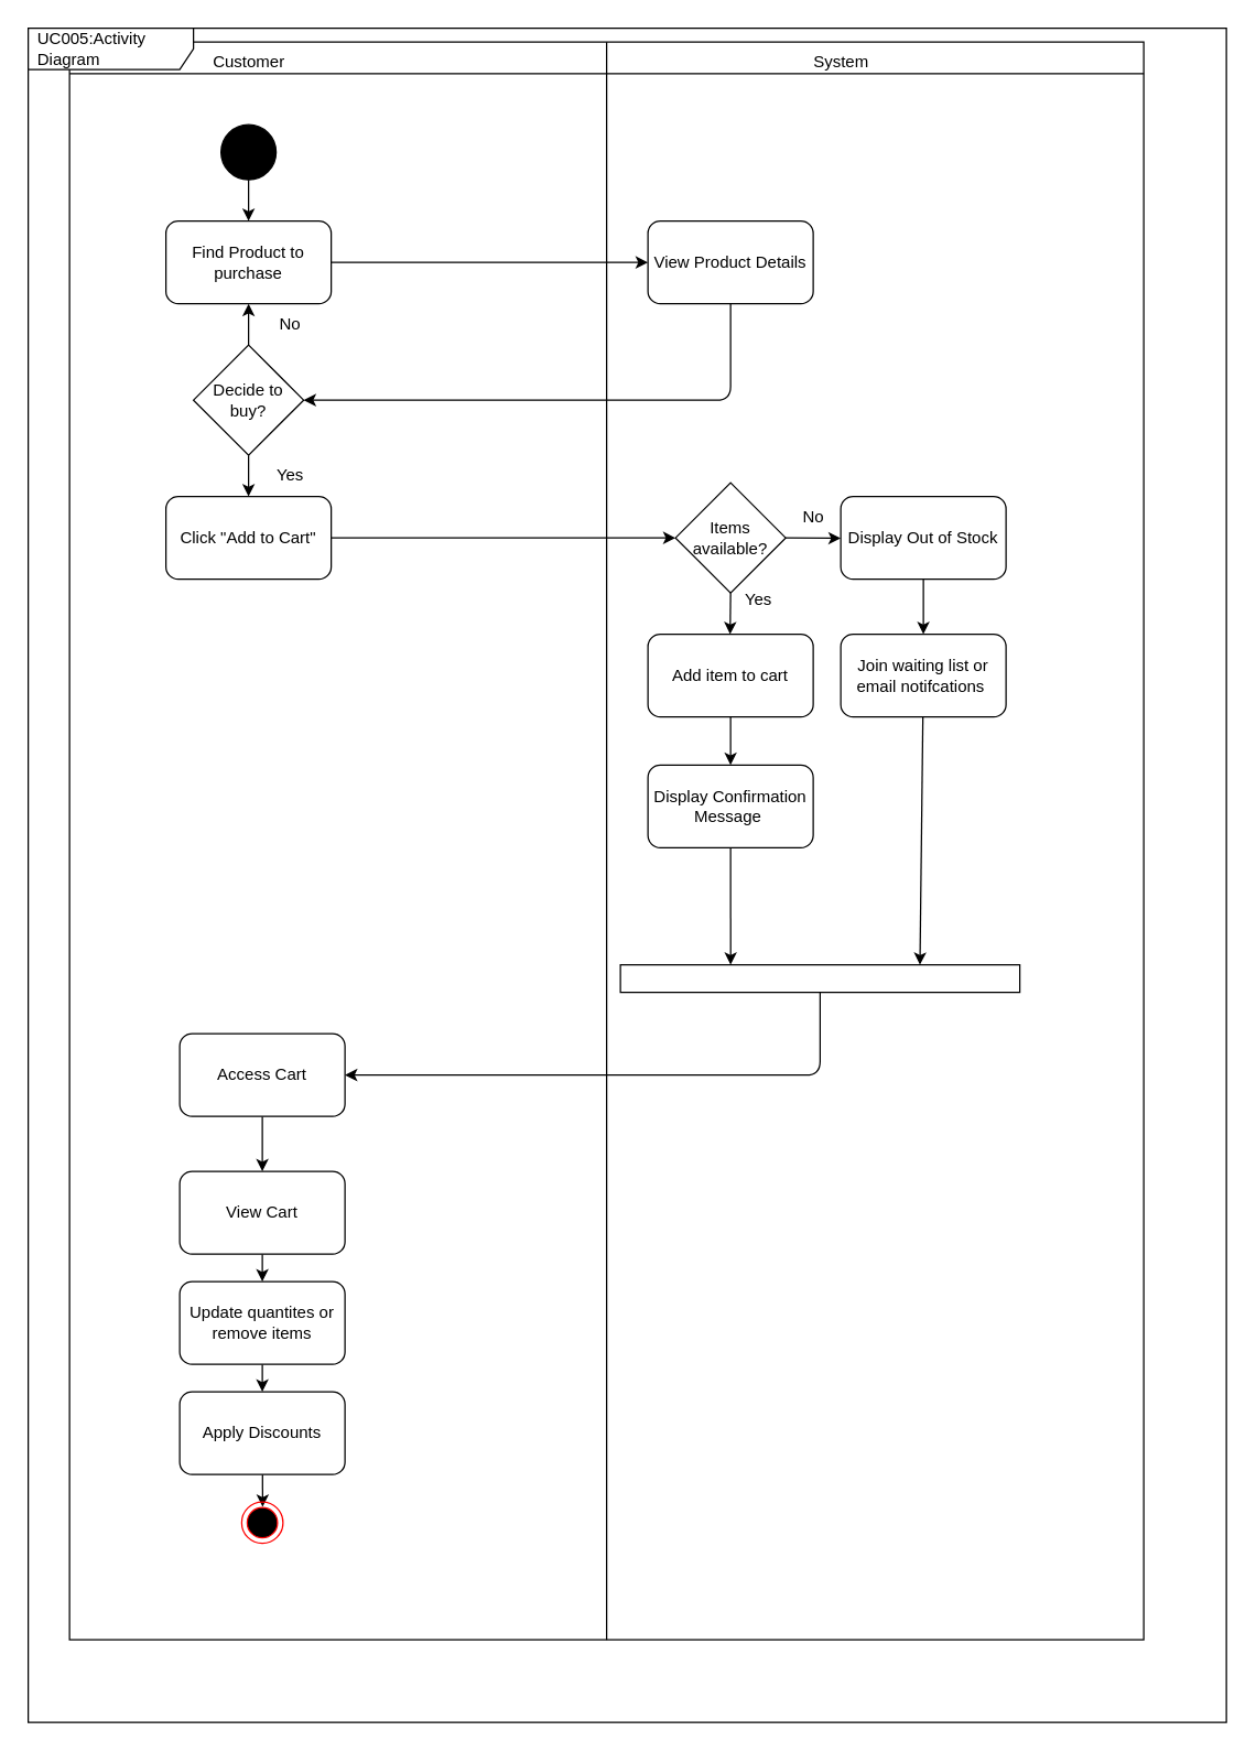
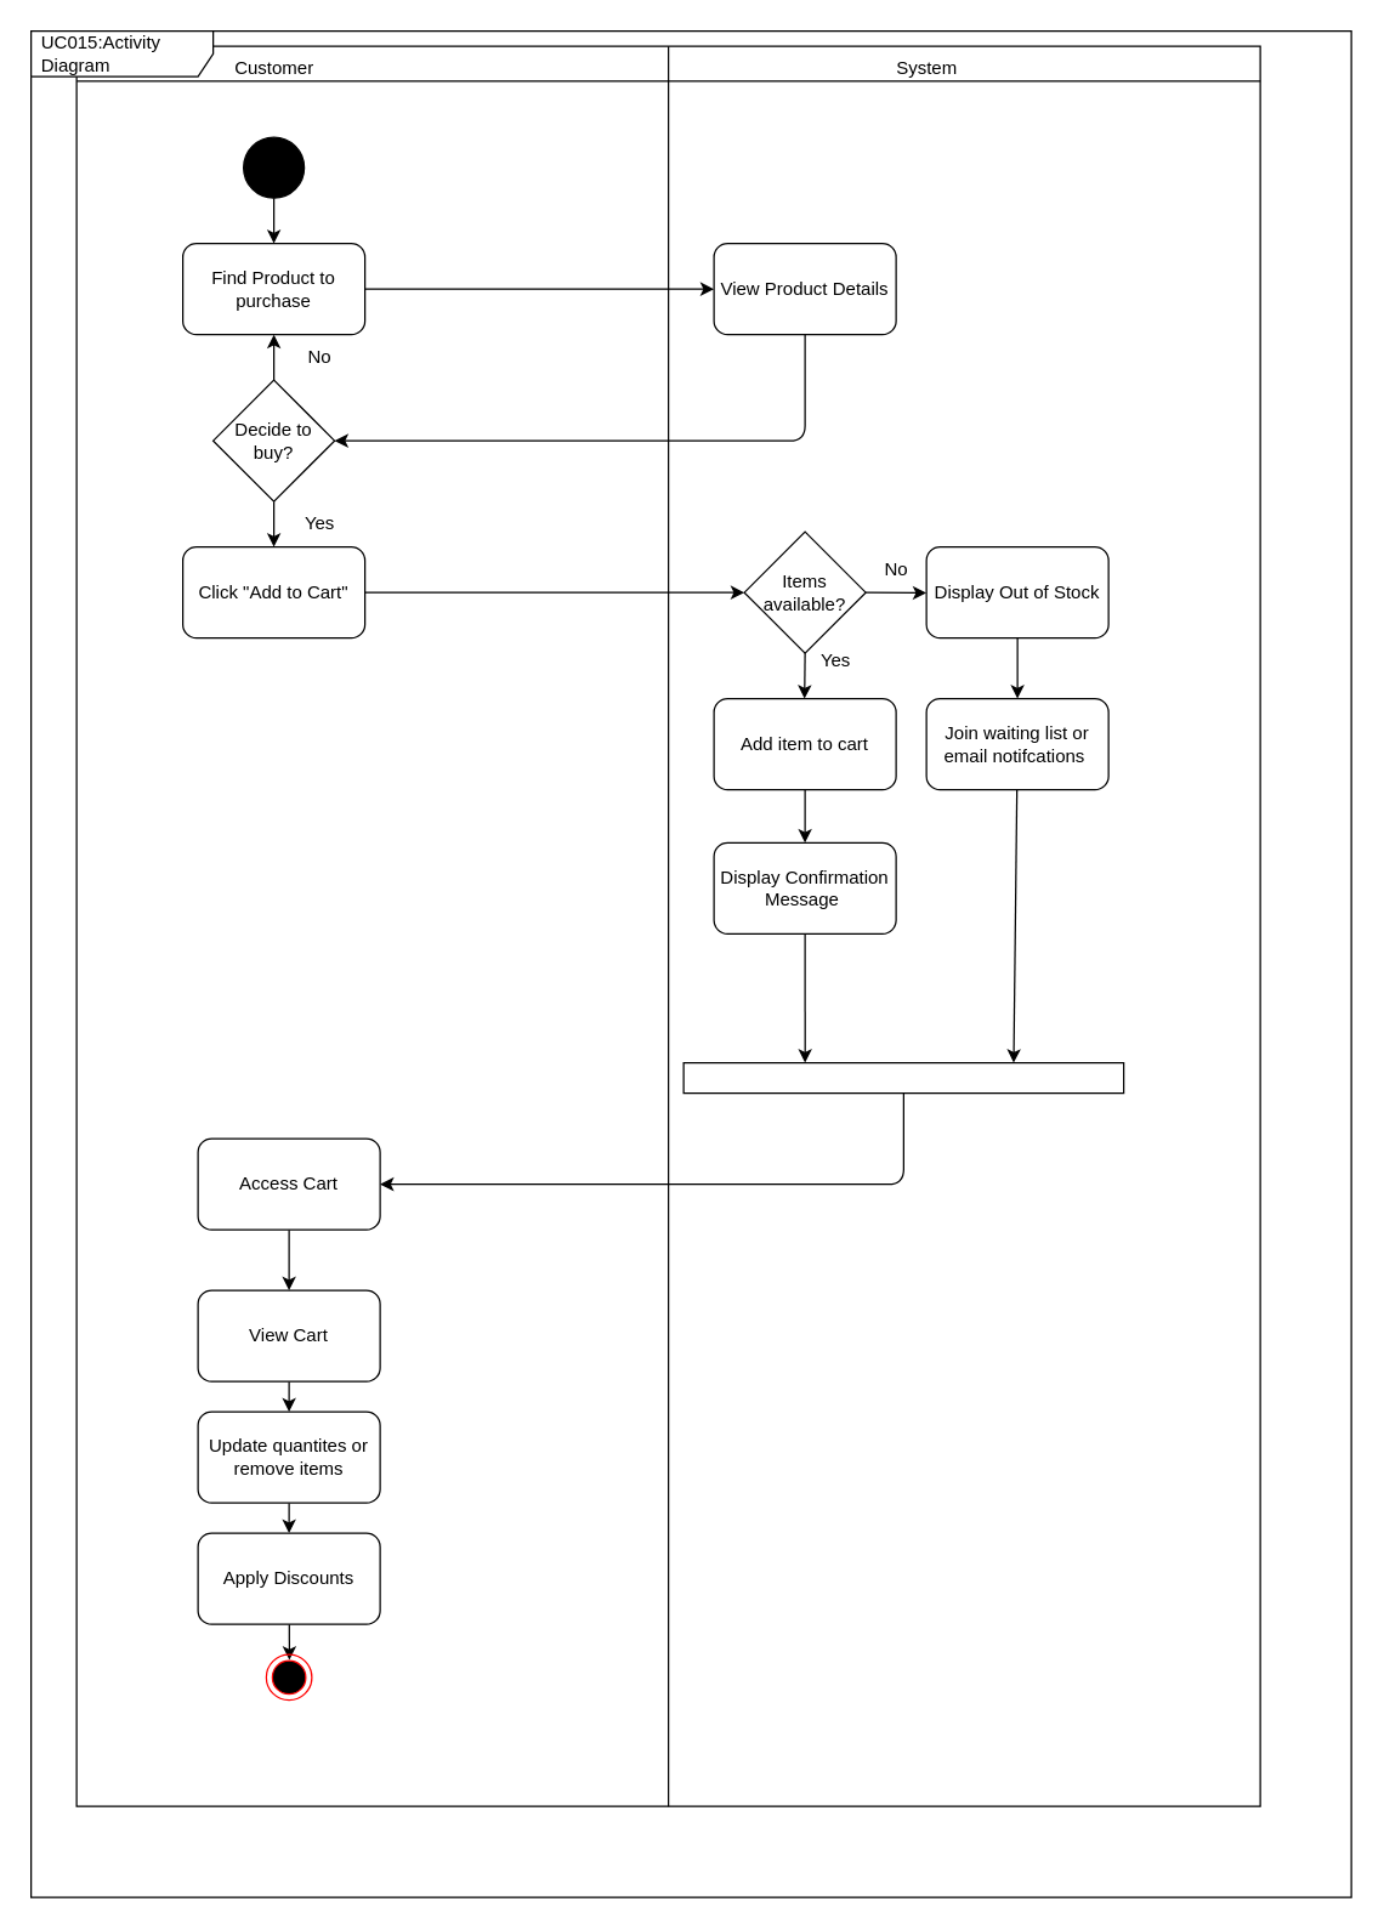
  <mxCell id="0" />
  <mxCell id="1" parent="0" />
  <mxCell id="2" value="&amp;nbsp;" style="swimlane;whiteSpace=wrap;html=1;" parent="1" vertex="1"><mxGeometry x="50" y="30" width="780" height="1160" as="geometry" /></mxCell>
  <mxCell id="3" value="Customer" style="text;html=1;align=center;verticalAlign=middle;resizable=0;points=[];autosize=1;strokeColor=none;fillColor=none;" parent="2" vertex="1"><mxGeometry x="90" width="80" height="30" as="geometry" /></mxCell>
  <mxCell id="4" value="System" style="text;html=1;align=center;verticalAlign=middle;resizable=0;points=[];autosize=1;strokeColor=none;fillColor=none;" parent="2" vertex="1"><mxGeometry x="530" width="60" height="30" as="geometry" /></mxCell>
  <mxCell id="5" style="edgeStyle=none;html=1;entryX=0.5;entryY=0;entryDx=0;entryDy=0;" parent="2" source="6" target="8" edge="1"><mxGeometry relative="1" as="geometry" /></mxCell>
  <mxCell id="6" value="" style="shape=ellipse;html=1;fillColor=strokeColor;fontSize=18;fontColor=#ffffff;" parent="2" vertex="1"><mxGeometry x="110" y="60" width="40" height="40" as="geometry" /></mxCell>
  <mxCell id="7" style="edgeStyle=none;html=1;" parent="2" source="8" target="10" edge="1"><mxGeometry relative="1" as="geometry" /></mxCell>
  <mxCell id="8" value="Find Product to purchase" style="rounded=1;whiteSpace=wrap;html=1;" parent="2" vertex="1"><mxGeometry x="70" y="130" width="120" height="60" as="geometry" /></mxCell>
  <mxCell id="9" style="edgeStyle=none;html=1;entryX=1;entryY=0.5;entryDx=0;entryDy=0;" parent="2" source="10" target="13" edge="1"><mxGeometry relative="1" as="geometry"><Array as="points"><mxPoint x="480" y="260" /></Array></mxGeometry></mxCell>
  <mxCell id="10" value="View Product Details" style="rounded=1;whiteSpace=wrap;html=1;" parent="2" vertex="1"><mxGeometry x="420" y="130" width="120" height="60" as="geometry" /></mxCell>
  <mxCell id="11" style="edgeStyle=none;html=1;exitX=0.5;exitY=1;exitDx=0;exitDy=0;entryX=0.5;entryY=0;entryDx=0;entryDy=0;" parent="2" source="13" target="15" edge="1"><mxGeometry relative="1" as="geometry" /></mxCell>
  <mxCell id="12" style="edgeStyle=none;html=1;entryX=0.5;entryY=1;entryDx=0;entryDy=0;" parent="2" source="13" target="8" edge="1"><mxGeometry relative="1" as="geometry" /></mxCell>
  <mxCell id="13" value="Decide to buy?" style="rhombus;whiteSpace=wrap;html=1;" parent="2" vertex="1"><mxGeometry x="90" y="220" width="80" height="80" as="geometry" /></mxCell>
  <mxCell id="14" style="edgeStyle=none;html=1;exitX=1;exitY=0.5;exitDx=0;exitDy=0;" parent="2" source="15" target="18" edge="1"><mxGeometry relative="1" as="geometry" /></mxCell>
  <mxCell id="15" value="Click &quot;Add to Cart&quot;" style="rounded=1;whiteSpace=wrap;html=1;" parent="2" vertex="1"><mxGeometry x="70" y="330" width="120" height="60" as="geometry" /></mxCell>
  <mxCell id="16" value="Yes" style="text;html=1;align=center;verticalAlign=middle;resizable=0;points=[];autosize=1;strokeColor=none;fillColor=none;" parent="2" vertex="1"><mxGeometry x="140" y="300" width="40" height="30" as="geometry" /></mxCell>
  <mxCell id="17" value="No" style="text;html=1;align=center;verticalAlign=middle;resizable=0;points=[];autosize=1;strokeColor=none;fillColor=none;" parent="2" vertex="1"><mxGeometry x="140" y="190" width="40" height="30" as="geometry" /></mxCell>
  <mxCell id="18" value="Items available?" style="rhombus;whiteSpace=wrap;html=1;" parent="2" vertex="1"><mxGeometry x="440" y="320" width="80" height="80" as="geometry" /></mxCell>
  <mxCell id="19" style="edgeStyle=none;html=1;exitX=0.5;exitY=1;exitDx=0;exitDy=0;entryX=0.5;entryY=0;entryDx=0;entryDy=0;" parent="2" source="20" target="26" edge="1"><mxGeometry relative="1" as="geometry" /></mxCell>
  <mxCell id="20" value="Add item to cart" style="rounded=1;whiteSpace=wrap;html=1;" parent="2" vertex="1"><mxGeometry x="420" y="430" width="120" height="60" as="geometry" /></mxCell>
  <mxCell id="21" style="edgeStyle=none;html=1;exitX=0.5;exitY=1;exitDx=0;exitDy=0;entryX=0.5;entryY=0;entryDx=0;entryDy=0;" parent="2" source="22" target="28" edge="1"><mxGeometry relative="1" as="geometry" /></mxCell>
  <mxCell id="22" value="Display Out of Stock" style="rounded=1;whiteSpace=wrap;html=1;" parent="2" vertex="1"><mxGeometry x="560" y="330" width="120" height="60" as="geometry" /></mxCell>
  <mxCell id="23" value="Yes" style="text;html=1;align=center;verticalAlign=middle;resizable=0;points=[];autosize=1;strokeColor=none;fillColor=none;" parent="2" vertex="1"><mxGeometry x="480" y="390" width="40" height="30" as="geometry" /></mxCell>
  <mxCell id="24" value="No" style="text;html=1;align=center;verticalAlign=middle;resizable=0;points=[];autosize=1;strokeColor=none;fillColor=none;" parent="2" vertex="1"><mxGeometry x="520" y="330" width="40" height="30" as="geometry" /></mxCell>
  <mxCell id="25" style="edgeStyle=none;html=1;entryX=0.276;entryY=0;entryDx=0;entryDy=0;entryPerimeter=0;" edge="1" parent="2" source="26" target="39"><mxGeometry relative="1" as="geometry"><mxPoint x="480" y="660" as="targetPoint" /></mxGeometry></mxCell>
  <mxCell id="26" value="Display Confirmation Message&amp;nbsp;" style="rounded=1;whiteSpace=wrap;html=1;" parent="2" vertex="1"><mxGeometry x="420" y="525" width="120" height="60" as="geometry" /></mxCell>
  <mxCell id="27" style="edgeStyle=none;html=1;entryX=0.75;entryY=0;entryDx=0;entryDy=0;" edge="1" parent="2" source="28" target="39"><mxGeometry relative="1" as="geometry" /></mxCell>
  <mxCell id="28" value="Join waiting list or email notifcations&amp;nbsp;" style="rounded=1;whiteSpace=wrap;html=1;" parent="2" vertex="1"><mxGeometry x="560" y="430" width="120" height="60" as="geometry" /></mxCell>
  <mxCell id="29" style="edgeStyle=none;html=1;entryX=0.5;entryY=0;entryDx=0;entryDy=0;" parent="2" source="30" target="32" edge="1"><mxGeometry relative="1" as="geometry" /></mxCell>
  <mxCell id="30" value="Access Cart" style="rounded=1;whiteSpace=wrap;html=1;" parent="2" vertex="1"><mxGeometry x="80" y="720" width="120" height="60" as="geometry" /></mxCell>
  <mxCell id="31" style="edgeStyle=none;html=1;exitX=0.5;exitY=1;exitDx=0;exitDy=0;entryX=0.5;entryY=0;entryDx=0;entryDy=0;" parent="2" source="32" target="34" edge="1"><mxGeometry relative="1" as="geometry" /></mxCell>
  <mxCell id="32" value="View Cart" style="rounded=1;whiteSpace=wrap;html=1;" parent="2" vertex="1"><mxGeometry x="80" y="820" width="120" height="60" as="geometry" /></mxCell>
  <mxCell id="33" style="edgeStyle=none;html=1;exitX=0.5;exitY=1;exitDx=0;exitDy=0;entryX=0.5;entryY=0;entryDx=0;entryDy=0;" parent="2" source="34" target="36" edge="1"><mxGeometry relative="1" as="geometry" /></mxCell>
  <mxCell id="34" value="Update quantites or remove items" style="rounded=1;whiteSpace=wrap;html=1;" parent="2" vertex="1"><mxGeometry x="80" y="900" width="120" height="60" as="geometry" /></mxCell>
  <mxCell id="35" style="edgeStyle=none;html=1;entryX=0.508;entryY=0.117;entryDx=0;entryDy=0;entryPerimeter=0;" parent="2" source="36" target="37" edge="1"><mxGeometry relative="1" as="geometry" /></mxCell>
  <mxCell id="36" value="Apply Discounts" style="rounded=1;whiteSpace=wrap;html=1;" parent="2" vertex="1"><mxGeometry x="80" y="980" width="120" height="60" as="geometry" /></mxCell>
  <mxCell id="37" value="" style="ellipse;html=1;shape=endState;fillColor=#000000;strokeColor=#ff0000;" parent="2" vertex="1"><mxGeometry x="125" y="1060" width="30" height="30" as="geometry" /></mxCell>
  <mxCell id="38" style="edgeStyle=none;html=1;entryX=1;entryY=0.5;entryDx=0;entryDy=0;" edge="1" parent="2" source="39" target="30"><mxGeometry relative="1" as="geometry"><Array as="points"><mxPoint x="545" y="750" /></Array></mxGeometry></mxCell>
  <mxCell id="39" value="" style="rounded=0;whiteSpace=wrap;html=1;" vertex="1" parent="2"><mxGeometry x="400" y="670" width="290" height="20" as="geometry" /></mxCell>
  <mxCell id="40" value="" style="endArrow=none;html=1;entryX=0.5;entryY=0;entryDx=0;entryDy=0;exitX=0.5;exitY=1;exitDx=0;exitDy=0;" parent="1" source="2" target="2" edge="1"><mxGeometry width="50" height="50" relative="1" as="geometry"><mxPoint x="280" y="340" as="sourcePoint" /><mxPoint x="330" y="290" as="targetPoint" /></mxGeometry></mxCell>
  <mxCell id="41" value="Start" style="text;html=1;align=center;verticalAlign=middle;resizable=0;points=[];autosize=1;strokeColor=none;fillColor=none;fontColor=#FFFFFF;" parent="1" vertex="1"><mxGeometry x="305" y="105" width="50" height="30" as="geometry" /></mxCell>
  <mxCell id="42" style="edgeStyle=none;html=1;exitX=0.5;exitY=1;exitDx=0;exitDy=0;" parent="1" source="18" edge="1"><mxGeometry relative="1" as="geometry"><mxPoint x="529.667" y="460" as="targetPoint" /></mxGeometry></mxCell>
  <mxCell id="43" style="edgeStyle=none;html=1;exitX=1;exitY=0.5;exitDx=0;exitDy=0;" parent="1" source="18" edge="1"><mxGeometry relative="1" as="geometry"><mxPoint x="610" y="390.333" as="targetPoint" /></mxGeometry></mxCell>
- <mxCell id="44" value="UC005:Activity Diagram" style="shape=umlFrame;whiteSpace=wrap;html=1;width=120;height=30;boundedLbl=1;verticalAlign=middle;align=left;spacingLeft=5;" vertex="1" parent="1"><mxGeometry x="20" y="20" width="870" height="1230" as="geometry" /></mxCell>
+ <mxCell id="44" value="UC015:Activity Diagram" style="shape=umlFrame;whiteSpace=wrap;html=1;width=120;height=30;boundedLbl=1;verticalAlign=middle;align=left;spacingLeft=5;" vertex="1" parent="1"><mxGeometry x="20" y="20" width="870" height="1230" as="geometry" /></mxCell>
